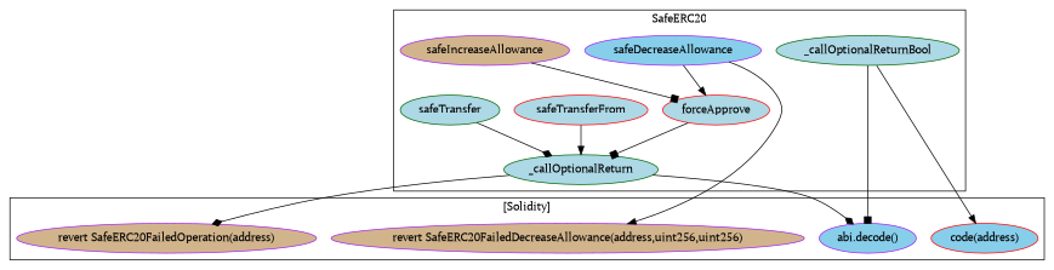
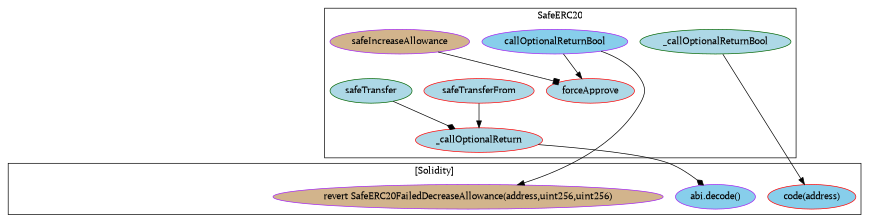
  strict digraph {
    fontname="PT Serif"
    node [color=purple fillcolor=lightblue fontname="PT Serif" style=filled]
    edge [arrowhead=normal fontname="PT Serif"]
    n1 [color=darkgreen label=_callOptionalReturnBool]
    n2 [fillcolor=tan label=safeIncreaseAllowance]
    n3 [color=red label=forceApprove]
-   n4 [fillcolor=skyblue label=safeDecreaseAllowance]
-   n5 [color=darkgreen label=_callOptionalReturn]
+   n4 [fillcolor=skyblue label=callOptionalReturnBool]
+   n5 [color=red label=_callOptionalReturn]
    n6 [color=red label=safeTransferFrom]
    n7 [color=darkgreen label=safeTransfer]
    "code(address)" [color=red fillcolor=skyblue]
    "abi.decode()" [fillcolor=skyblue]
    "revert SafeERC20FailedDecreaseAllowance(address,uint256,uint256)" [fillcolor=tan]
-   "revert SafeERC20FailedOperation(address)" [fillcolor=tan]
    subgraph cluster_1 {
      label=SafeERC20
      n1
      n2
      n3
      n4
      n5
      n6
      n7
    }
    subgraph cluster_2 {
      label="[Solidity]"
      "code(address)"
      "abi.decode()"
      "revert SafeERC20FailedDecreaseAllowance(address,uint256,uint256)"
-     "revert SafeERC20FailedOperation(address)"
    }
    n1 -> "code(address)"
-   n1 -> "abi.decode()" [arrowhead=box]
    n2 -> n3 [arrowhead=box]
-   n3 -> n5 [arrowhead=box]
    n4 -> n3
    n4 -> "revert SafeERC20FailedDecreaseAllowance(address,uint256,uint256)"
    n5 -> "abi.decode()" [arrowhead=diamond]
-   n5 -> "revert SafeERC20FailedOperation(address)" [arrowhead=diamond]
    n6 -> n5
    n7 -> n5 [arrowhead=diamond]
  }
